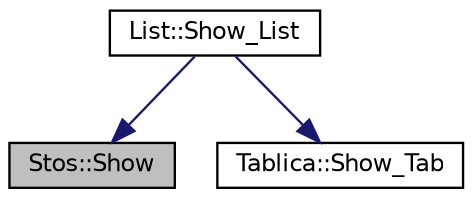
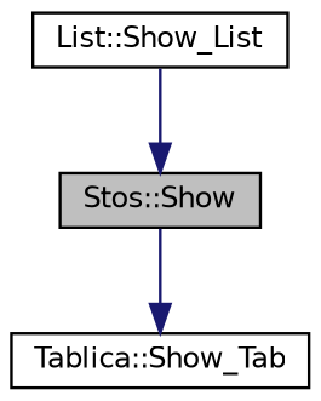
  digraph {
    rankdir=TB
    node [color=black fillcolor=white fontname=Helvetica fontsize=10 shape=record style=filled]
    edge [color=midnightblue fontname=Helvetica fontsize=10 labelfontname=Helvetica labelfontsize=10 style=solid]
    n1 [fillcolor=grey75 fontcolor=black height=0.2 label="Stos::Show" width=0.4]
    n2 [height=0.2 label="Tablica::Show_Tab" width=0.4]
    n3 [height=0.2 label="List::Show_List" width=0.4]
-   n3 -> n2
+   n1 -> n2
    n3 -> n1
  }
